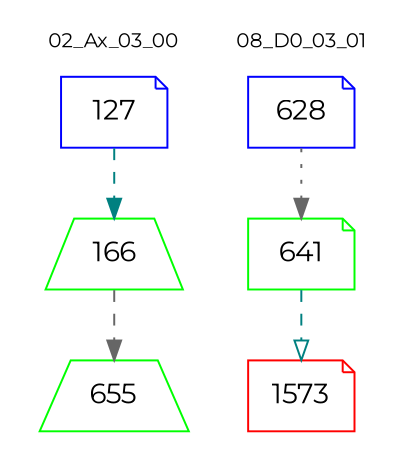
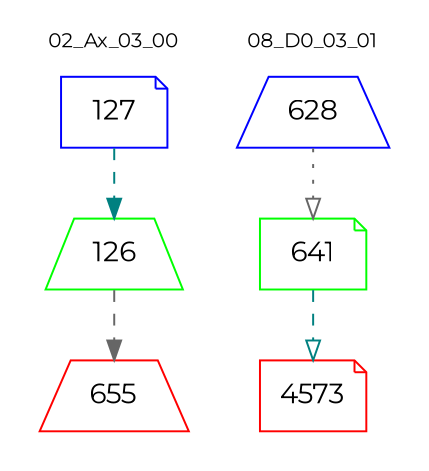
  digraph {
    fontname=Montserrat
    node [color=blue fontname=Montserrat shape=note]
    edge [arrowhead=normal color=teal fontname=Montserrat style=dashed]
    n1 [label=127]
-   n2 [color=green label=166 shape=trapezium]
-   n3 [color=green label=655 shape=trapezium]
-   n4 [label=628]
+   n2 [color=green label=126 shape=trapezium]
+   n3 [color=red label=655 shape=trapezium]
+   n4 [label=628 shape=trapezium]
    n5 [color=green label=641]
-   n6 [color=red label=1573]
+   n6 [color=red label=4573]
    subgraph cluster_1 {
      color=white
      fontsize=10
      label="02_Ax_03_00"
      n1
      n2
      n3
    }
    subgraph cluster_2 {
      color=white
      fontsize=10
      label="08_D0_03_01"
      n4
      n5
      n6
    }
    n1 -> n2
    n2 -> n3 [color=gray40]
-   n4 -> n5 [color=gray40 style=dotted]
+   n4 -> n5 [arrowhead=onormal color=gray40 style=dotted]
    n5 -> n6 [arrowhead=onormal]
  }
